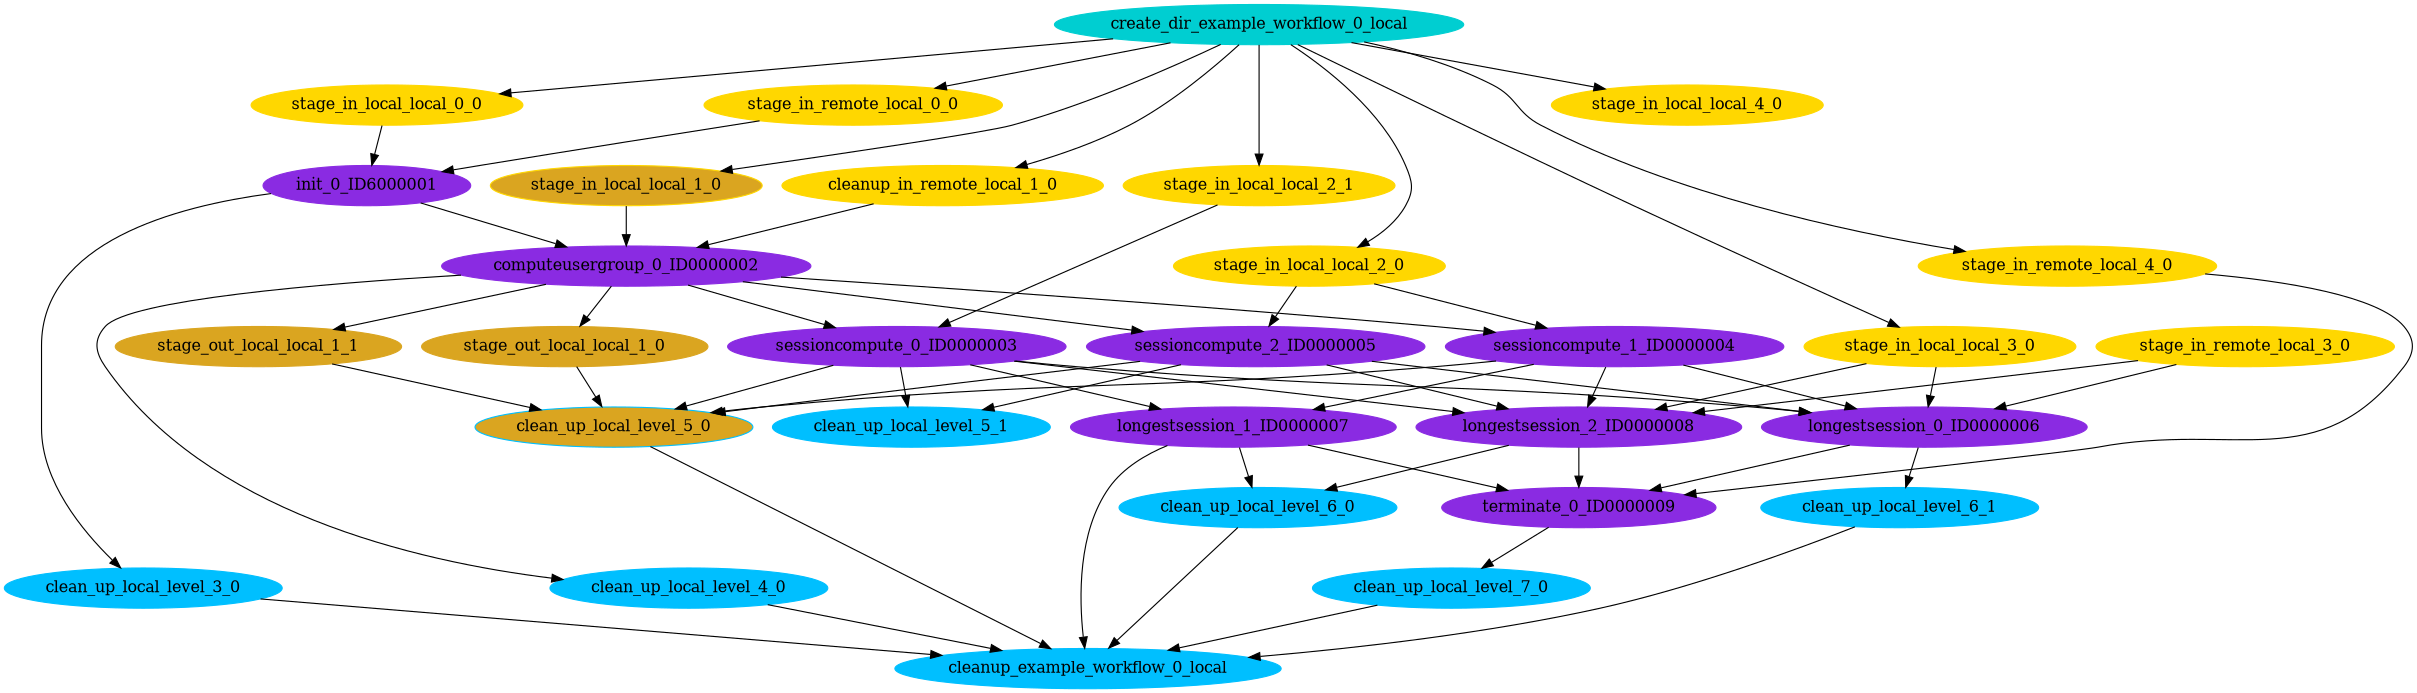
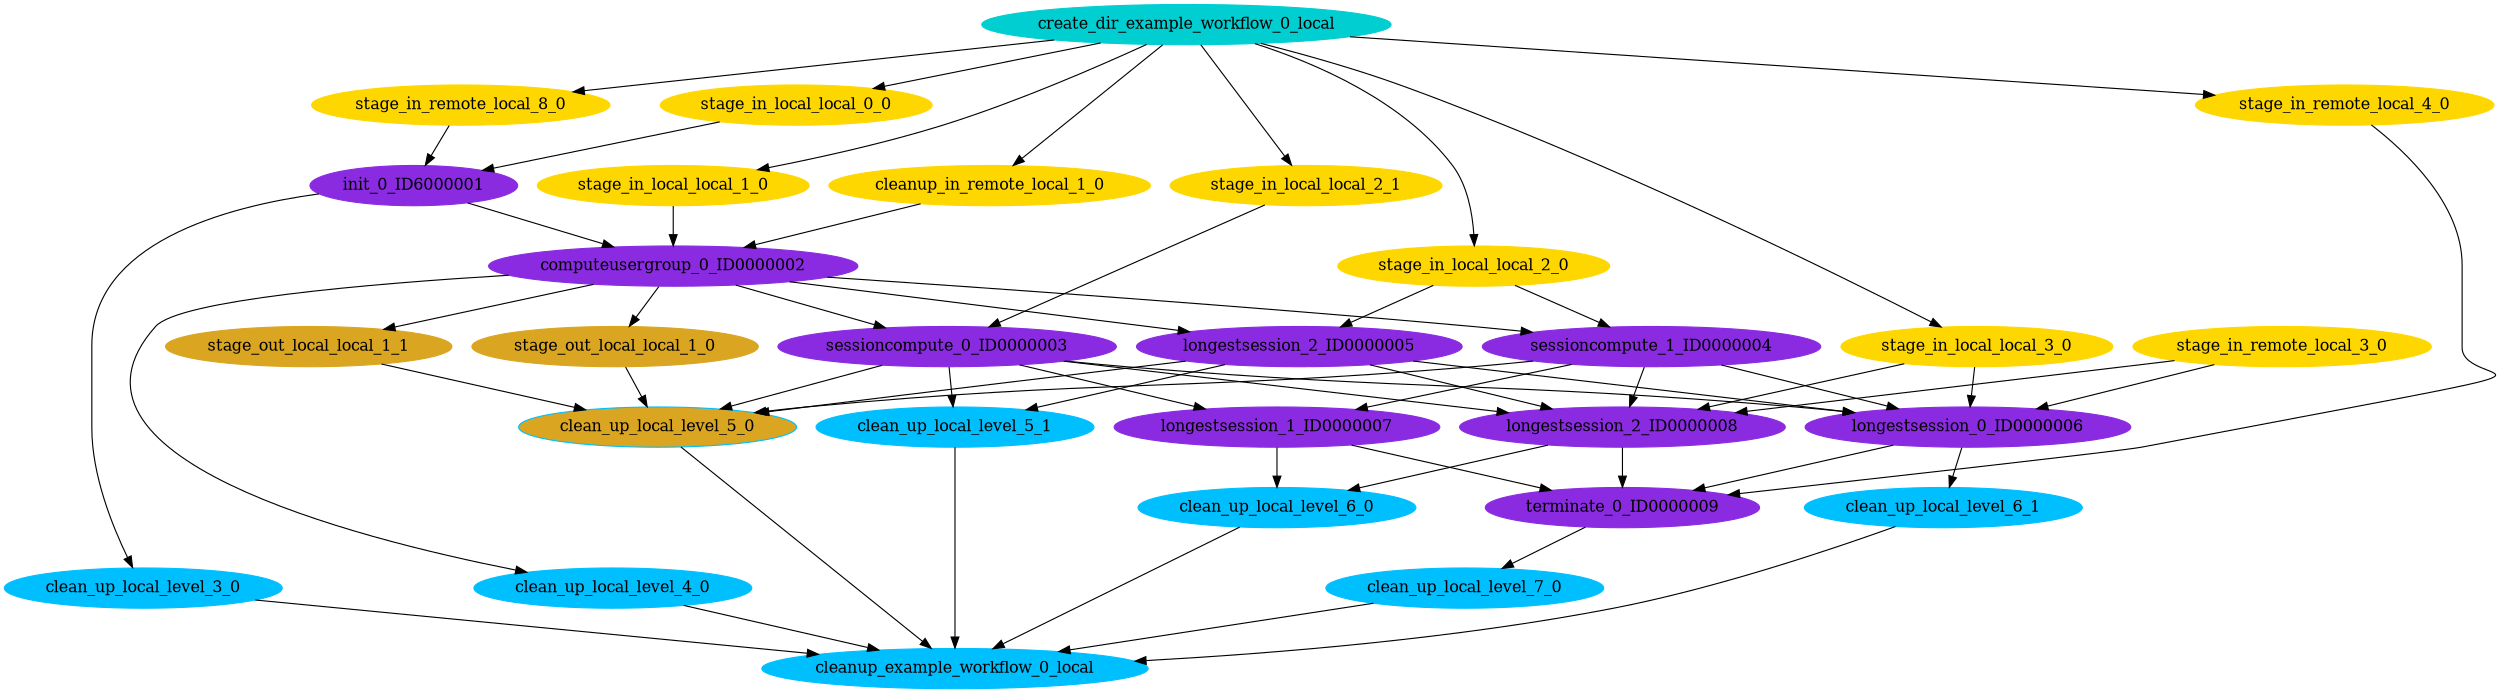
  digraph {
    node [color=gold shape=ellipse style=filled]
    edge [arrowhead=normal arrowsize=1.0]
    n1 [color=deepskyblue label=clean_up_local_level_4_0]
    n2 [color=deepskyblue label=cleanup_example_workflow_0_local]
    n3 [color=blueviolet label=longestsession_1_ID0000007]
    n4 [color=blueviolet label=terminate_0_ID0000009]
    n5 [color=deepskyblue label=clean_up_local_level_6_0]
    n6 [color=deepskyblue label=clean_up_local_level_7_0]
    n7 [color=goldenrod label=stage_out_local_local_1_0]
    n8 [color=deepskyblue fillcolor=goldenrod label=clean_up_local_level_5_0]
    n9 [color=goldenrod label=stage_out_local_local_1_1]
    n10 [color=blueviolet label=computeusergroup_0_ID0000002]
    n11 [color=blueviolet label=sessioncompute_0_ID0000003]
    n12 [color=blueviolet label=sessioncompute_1_ID0000004]
-   n13 [color=blueviolet label=sessioncompute_2_ID0000005]
+   n13 [color=blueviolet label=longestsession_2_ID0000005]
    n14 [color=blueviolet label=longestsession_0_ID0000006]
    n15 [color=deepskyblue label=clean_up_local_level_5_1]
    n16 [color=blueviolet label=longestsession_2_ID0000008]
    n17 [color=deepskyblue label=clean_up_local_level_6_1]
-   n18 [label=stage_in_local_local_4_0]
-   n19 [label=stage_in_remote_local_0_0]
+   n19 [label=stage_in_remote_local_8_0]
    n20 [color=blueviolet label=init_0_ID6000001]
    n21 [color=deepskyblue label=clean_up_local_level_3_0]
    n22 [label=stage_in_local_local_0_0]
    n23 [color=darkturquoise label=create_dir_example_workflow_0_local]
    n24 [label=stage_in_local_local_2_0]
    n25 [label=stage_in_local_local_2_1]
    n26 [label=cleanup_in_remote_local_1_0]
    n27 [label=stage_in_local_local_3_0]
-   n28 [label=stage_in_local_local_1_0 fillcolor=goldenrod]
+   n28 [label=stage_in_local_local_1_0]
    n29 [label=stage_in_remote_local_4_0]
    n30 [label=stage_in_remote_local_3_0]
    n1 -> n2
    n3 -> n4
    n3 -> n5
    n4 -> n6
    n5 -> n2
    n6 -> n2
    n7 -> n8
    n8 -> n2
    n9 -> n8
    n10 -> n1
    n10 -> n7
    n10 -> n9
    n10 -> n11
    n10 -> n12
    n10 -> n13
    n11 -> n3
    n11 -> n8
    n11 -> n14
    n11 -> n15
    n11 -> n16
    n12 -> n3
    n12 -> n8
    n12 -> n14
    n12 -> n16
    n13 -> n8
    n13 -> n14
    n13 -> n15
    n13 -> n16
    n14 -> n4
    n14 -> n17
-   n3 -> n2
+   n15 -> n2
    n16 -> n4
    n16 -> n5
    n17 -> n2
    n19 -> n20
    n20 -> n10
    n20 -> n21
    n21 -> n2
    n22 -> n20
-   n23 -> n18
    n23 -> n19
    n23 -> n22
    n23 -> n24
    n23 -> n25
    n23 -> n26
    n23 -> n27
    n23 -> n28
    n23 -> n29
    n24 -> n12
    n24 -> n13
    n25 -> n11
    n26 -> n10
    n27 -> n14
    n27 -> n16
    n28 -> n10
    n29 -> n4
    n30 -> n14
    n30 -> n16
  }
